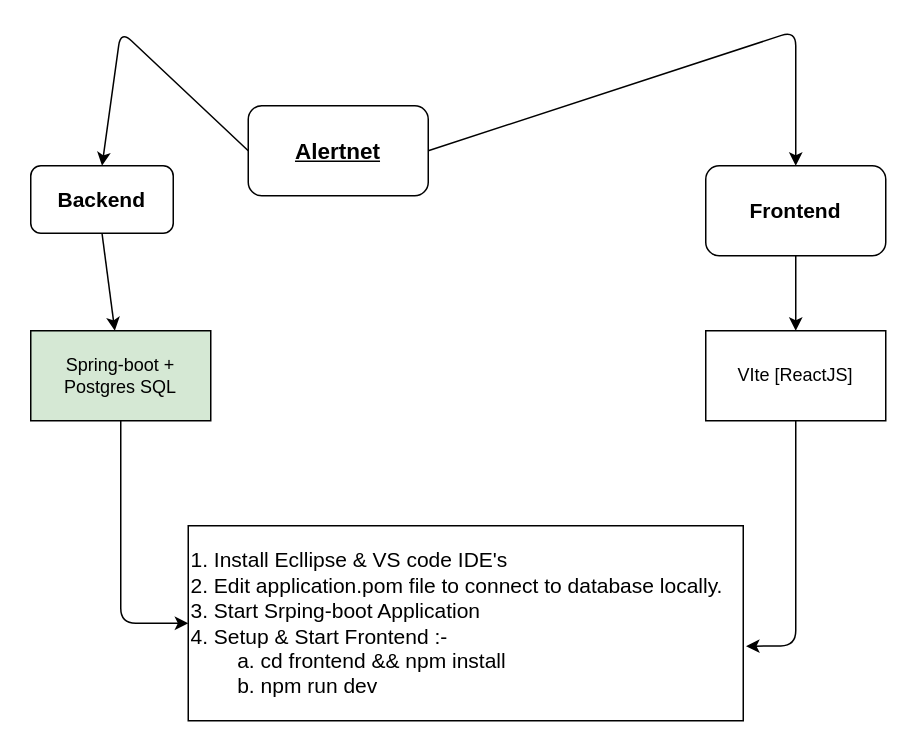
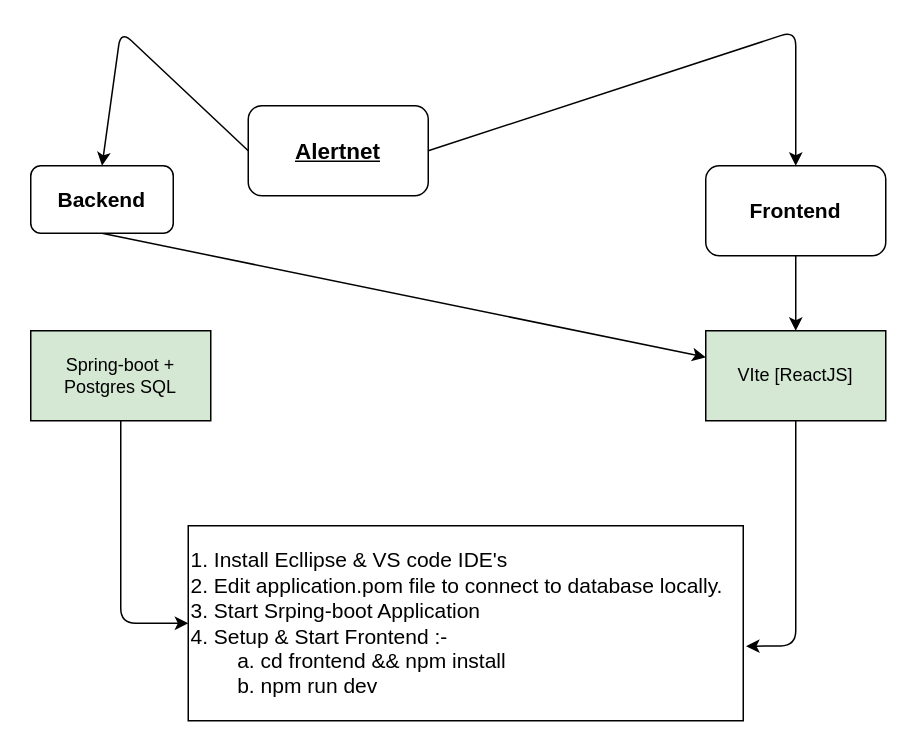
  <mxCell id="0" />
  <mxCell id="1" parent="0" />
  <mxCell id="2" style="edgeStyle=none;html=1;exitX=0;exitY=0.5;exitDx=0;exitDy=0;entryX=0.5;entryY=0;entryDx=0;entryDy=0;fontSize=14;" parent="1" source="4" target="6" edge="1"><mxGeometry relative="1" as="geometry"><Array as="points"><mxPoint x="80" y="20" /></Array></mxGeometry></mxCell>
  <mxCell id="3" style="edgeStyle=none;html=1;exitX=1;exitY=0.5;exitDx=0;exitDy=0;entryX=0.5;entryY=0;entryDx=0;entryDy=0;fontSize=14;" parent="1" source="4" target="8" edge="1"><mxGeometry relative="1" as="geometry"><Array as="points"><mxPoint x="530" y="20" /></Array></mxGeometry></mxCell>
  <mxCell id="4" value="&lt;font style=&quot;font-size: 15px;&quot;&gt;&lt;b&gt;&lt;u&gt;Alertnet&lt;/u&gt;&lt;/b&gt;&lt;/font&gt;" style="rounded=1;whiteSpace=wrap;html=1;" parent="1" vertex="1"><mxGeometry x="165" y="70" width="120" height="60" as="geometry" /></mxCell>
- <mxCell id="5" style="edgeStyle=none;html=1;exitX=0.5;exitY=1;exitDx=0;exitDy=0;" parent="1" source="6" target="10" edge="1"><mxGeometry relative="1" as="geometry" /></mxCell>
+ <mxCell id="5" style="edgeStyle=none;html=1;exitX=0.5;exitY=1;exitDx=0;exitDy=0;" parent="1" source="6" target="12" edge="1"><mxGeometry relative="1" as="geometry" /></mxCell>
  <mxCell id="6" value="&lt;b&gt;&lt;font style=&quot;font-size: 14px;&quot;&gt;Backend&lt;/font&gt;&lt;/b&gt;" style="rounded=1;whiteSpace=wrap;html=1;" parent="1" vertex="1"><mxGeometry x="20" y="110" width="95" height="45" as="geometry" /></mxCell>
  <mxCell id="7" style="edgeStyle=none;html=1;exitX=0.5;exitY=1;exitDx=0;exitDy=0;entryX=0.5;entryY=0;entryDx=0;entryDy=0;" parent="1" source="8" target="12" edge="1"><mxGeometry relative="1" as="geometry" /></mxCell>
  <mxCell id="8" value="&lt;b&gt;&lt;font style=&quot;font-size: 14px;&quot;&gt;Frontend&lt;/font&gt;&lt;/b&gt;" style="rounded=1;whiteSpace=wrap;html=1;" parent="1" vertex="1"><mxGeometry x="470" y="110" width="120" height="60" as="geometry" /></mxCell>
  <mxCell id="9" style="edgeStyle=none;html=1;exitX=0.5;exitY=1;exitDx=0;exitDy=0;fontSize=14;entryX=0;entryY=0.5;entryDx=0;entryDy=0;" parent="1" source="10" target="13" edge="1"><mxGeometry relative="1" as="geometry"><Array as="points"><mxPoint x="80" y="350" /><mxPoint x="80" y="415" /></Array><mxPoint x="120" y="350" as="targetPoint" /></mxGeometry></mxCell>
  <mxCell id="10" value="Spring-boot + Postgres SQL" style="rounded=0;whiteSpace=wrap;html=1;fillColor=#d5e8d4;" parent="1" vertex="1"><mxGeometry x="20" y="220" width="120" height="60" as="geometry" /></mxCell>
  <mxCell id="11" style="edgeStyle=none;html=1;exitX=0.5;exitY=1;exitDx=0;exitDy=0;fontSize=14;entryX=1.005;entryY=0.618;entryDx=0;entryDy=0;entryPerimeter=0;" parent="1" source="12" target="13" edge="1"><mxGeometry relative="1" as="geometry"><Array as="points"><mxPoint x="530" y="350" /><mxPoint x="530" y="430" /></Array><mxPoint x="490" y="350" as="targetPoint" /></mxGeometry></mxCell>
- <mxCell id="12" value="VIte [ReactJS]" style="rounded=0;whiteSpace=wrap;html=1;" parent="1" vertex="1"><mxGeometry x="470" y="220" width="120" height="60" as="geometry" /></mxCell>
+ <mxCell id="12" value="VIte [ReactJS]" style="rounded=0;whiteSpace=wrap;html=1;fillColor=#d5e8d4;" parent="1" vertex="1"><mxGeometry x="470" y="220" width="120" height="60" as="geometry" /></mxCell>
  <mxCell id="13" value="&lt;font style=&quot;font-size: 14px;&quot;&gt;1. Install Ecllipse &amp;amp; VS code IDE's&lt;br&gt;2. Edit application.pom file to connect to database locally.&lt;br&gt;3. Start Srping-boot Application&lt;br&gt;4. Setup &amp;amp; Start Frontend :-&lt;br&gt;&lt;span style=&quot;white-space: pre;&quot;&gt;&#09;&lt;/span&gt;a. cd frontend &amp;amp;&amp;amp; npm install&lt;br&gt;&lt;span style=&quot;white-space: pre;&quot;&gt;&#09;&lt;/span&gt;b. npm run dev&lt;/font&gt;" style="rounded=0;whiteSpace=wrap;html=1;align=left;" parent="1" vertex="1"><mxGeometry x="125" y="350" width="370" height="130" as="geometry" /></mxCell>
